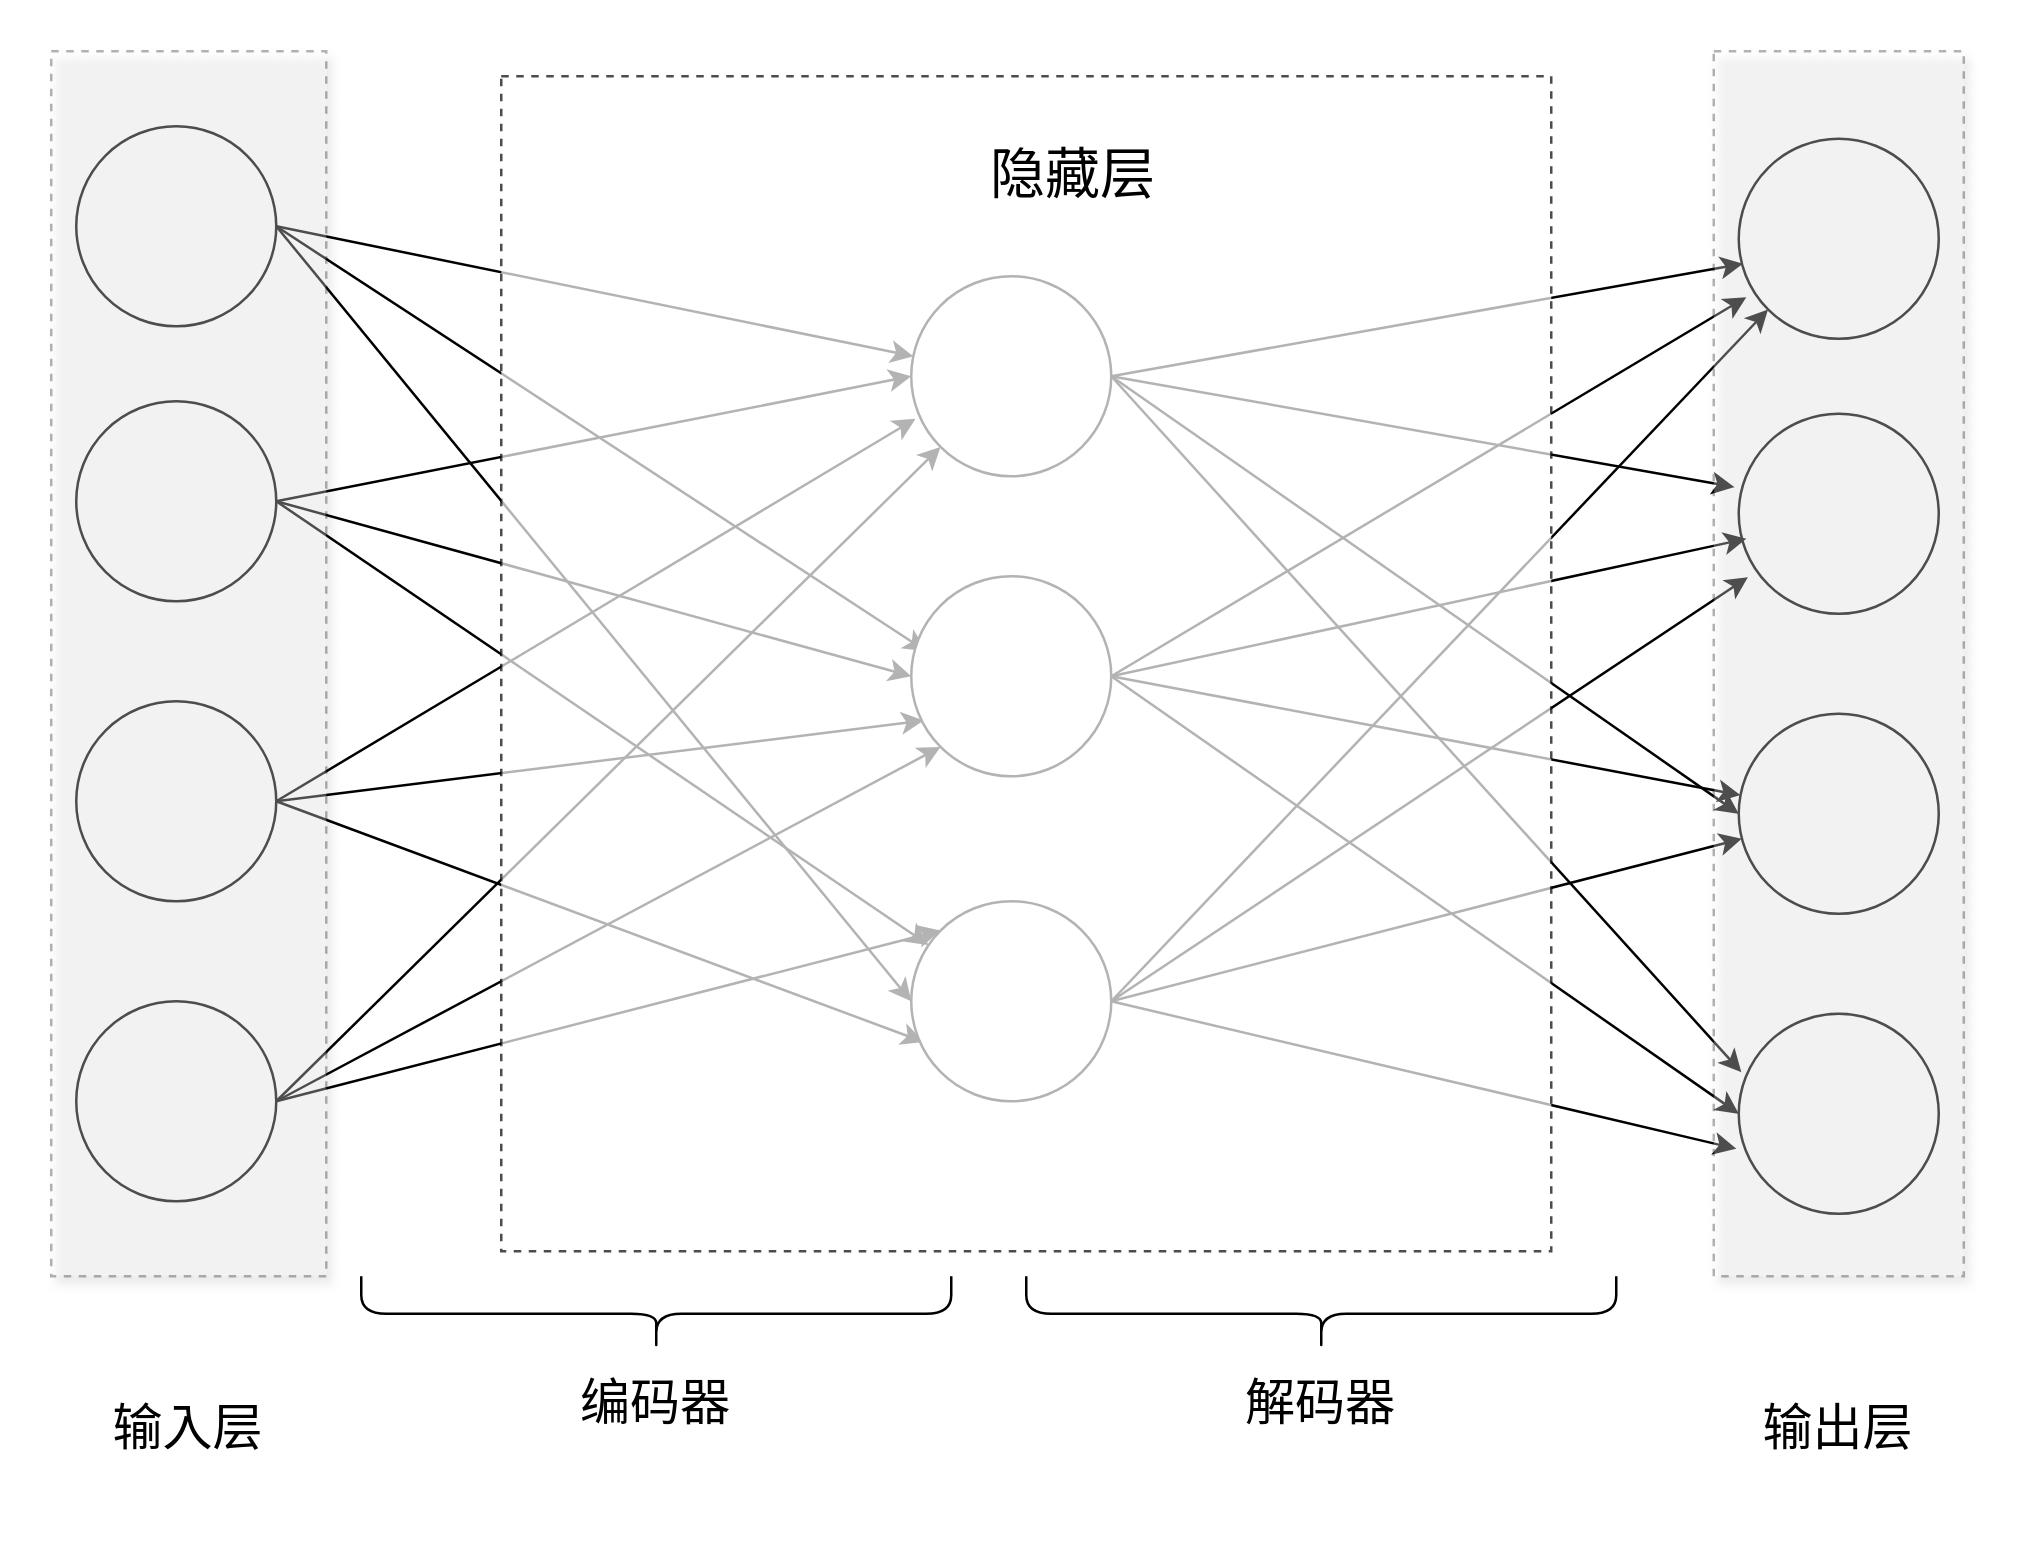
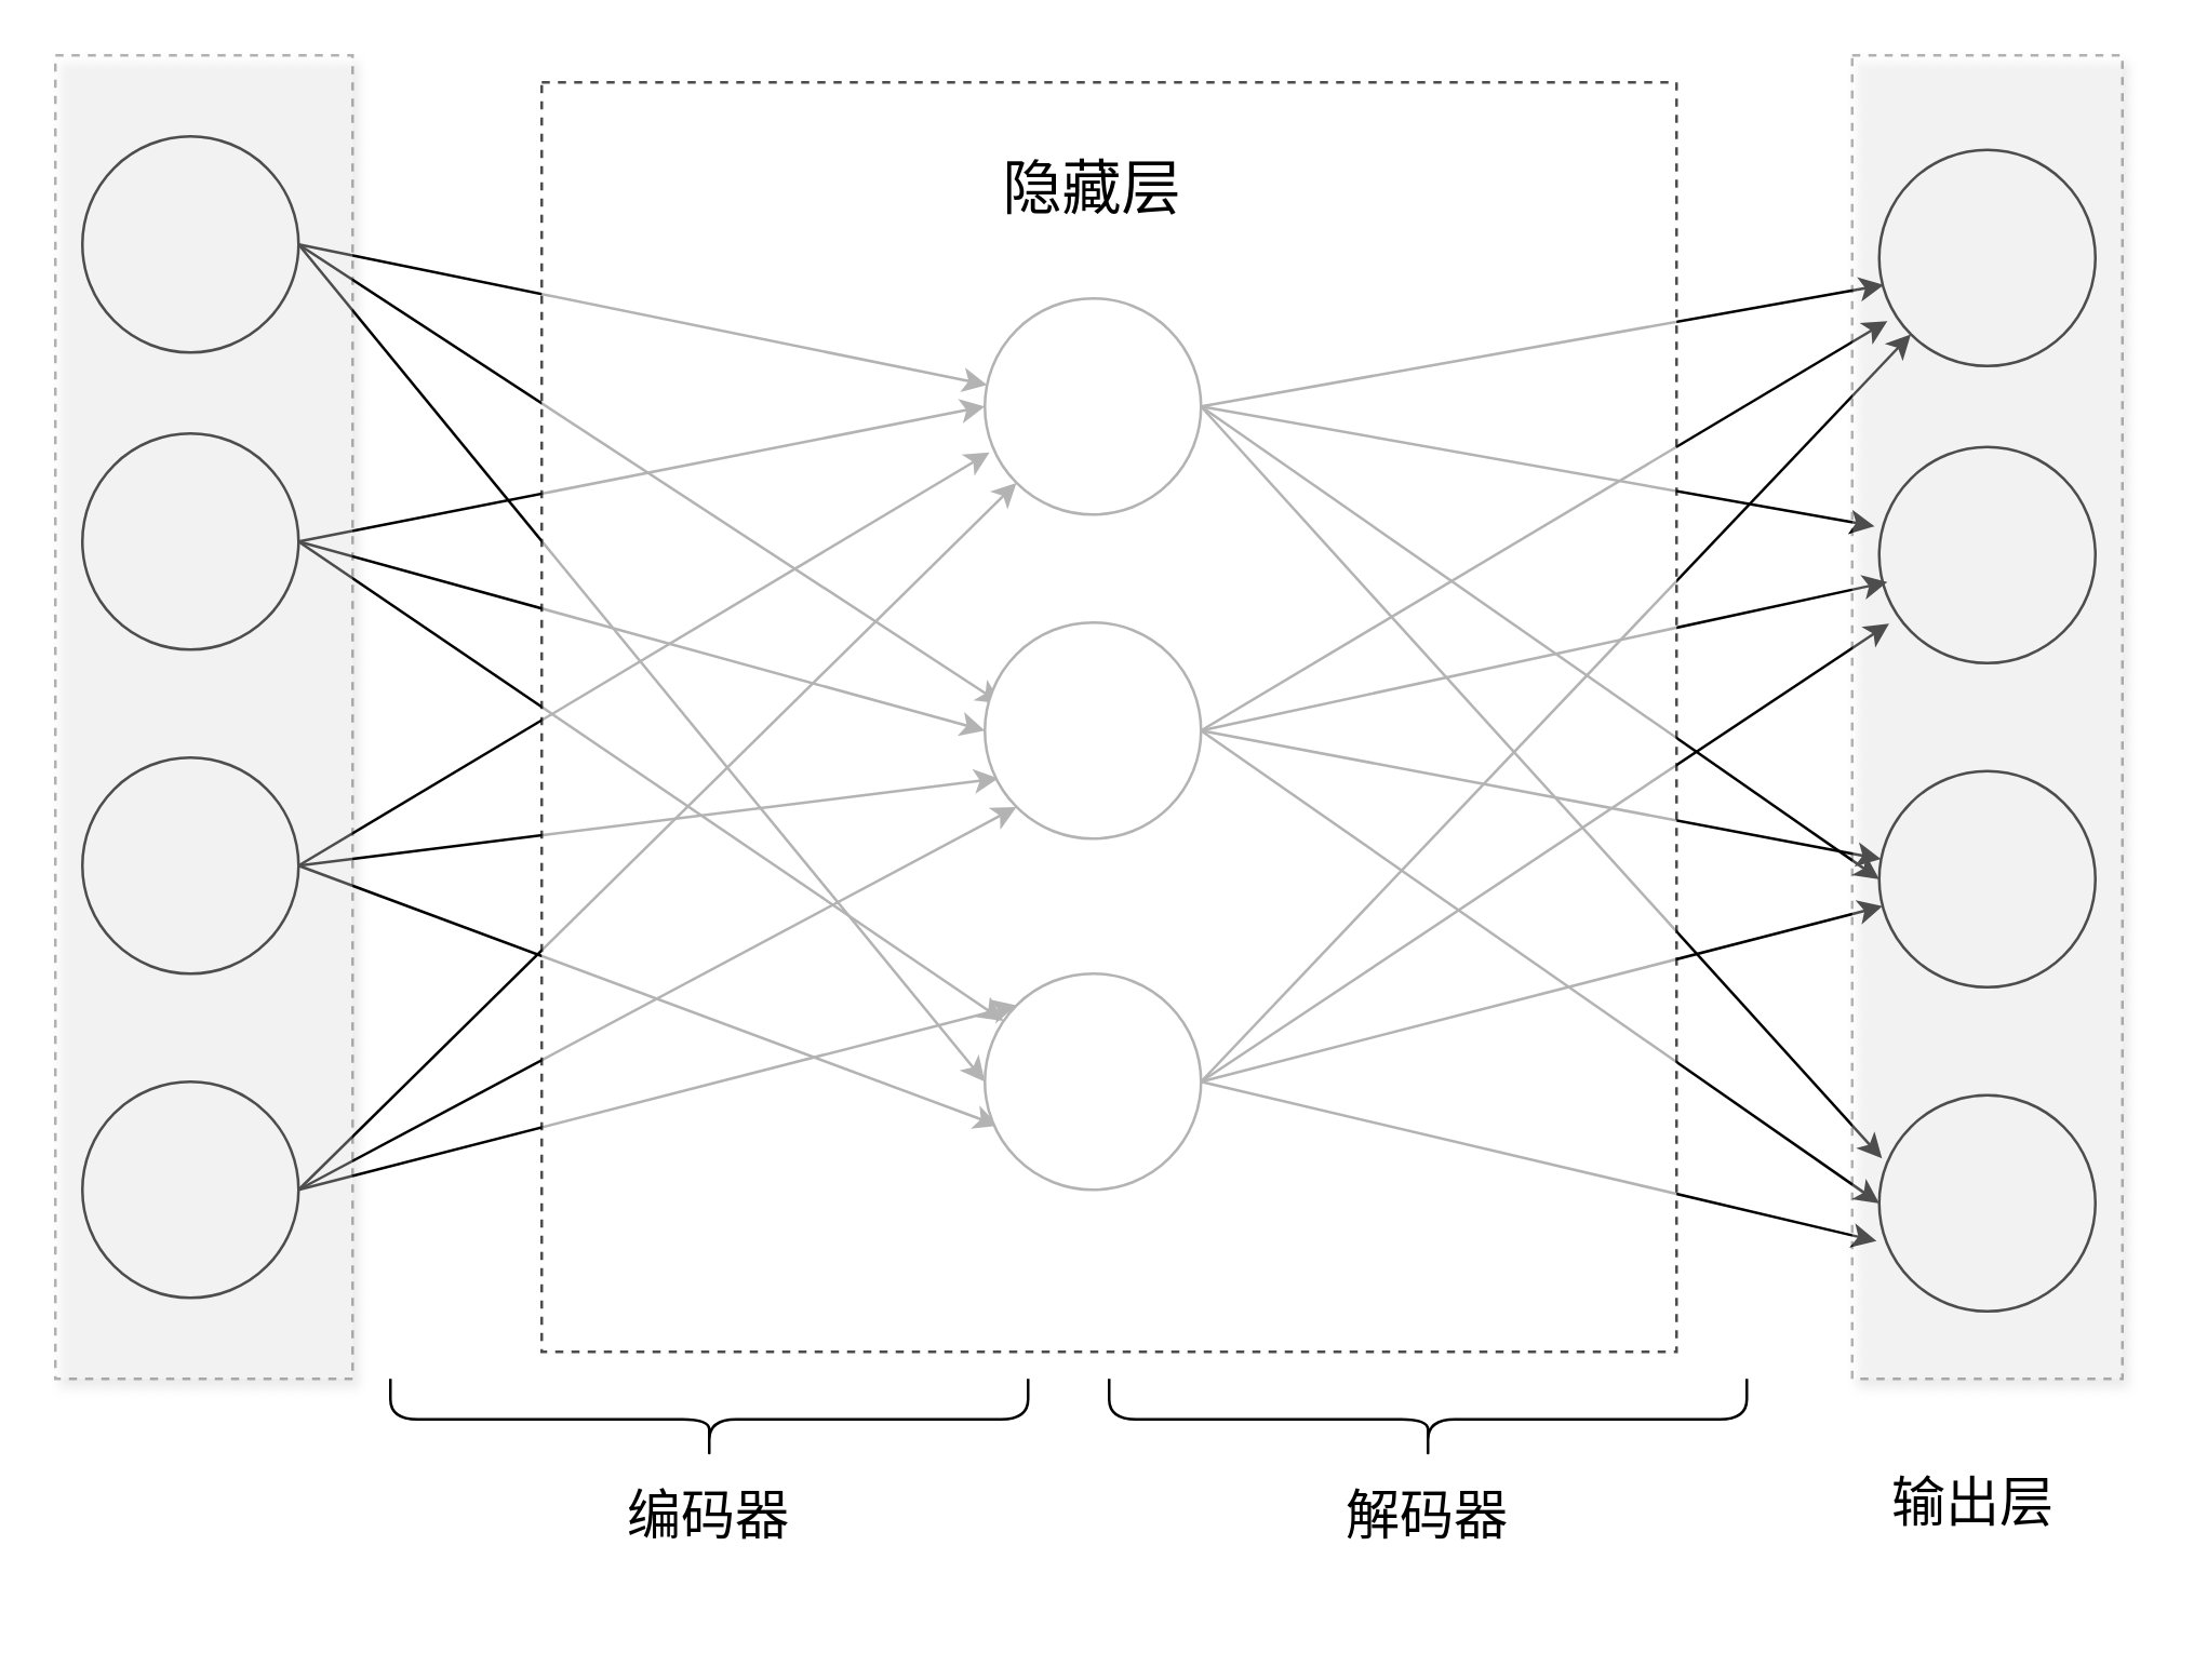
  <mxCell id="0" />
  <mxCell id="1" parent="0" />
  <mxCell id="2" style="rounded=0;orthogonalLoop=1;jettySize=auto;html=1;exitX=1;exitY=0.5;exitDx=0;exitDy=0;" edge="1" parent="1" source="5" target="26"><mxGeometry relative="1" as="geometry" /></mxCell>
  <mxCell id="3" style="edgeStyle=none;rounded=0;orthogonalLoop=1;jettySize=auto;html=1;exitX=1;exitY=0.5;exitDx=0;exitDy=0;entryX=0.075;entryY=0.375;entryDx=0;entryDy=0;entryPerimeter=0;" edge="1" parent="1" source="5" target="31"><mxGeometry relative="1" as="geometry" /></mxCell>
  <mxCell id="4" style="edgeStyle=none;rounded=0;orthogonalLoop=1;jettySize=auto;html=1;exitX=1;exitY=0.5;exitDx=0;exitDy=0;entryX=0;entryY=0.5;entryDx=0;entryDy=0;" edge="1" parent="1" source="5" target="36"><mxGeometry relative="1" as="geometry" /></mxCell>
  <mxCell id="5" value="" style="ellipse;whiteSpace=wrap;html=1;aspect=fixed;" vertex="1" parent="1"><mxGeometry x="30" y="50" width="80" height="80" as="geometry" /></mxCell>
  <mxCell id="6" style="edgeStyle=none;rounded=0;orthogonalLoop=1;jettySize=auto;html=1;exitX=1;exitY=0.5;exitDx=0;exitDy=0;entryX=0;entryY=0.5;entryDx=0;entryDy=0;" edge="1" parent="1" source="9" target="26"><mxGeometry relative="1" as="geometry" /></mxCell>
  <mxCell id="7" style="edgeStyle=none;rounded=0;orthogonalLoop=1;jettySize=auto;html=1;exitX=1;exitY=0.5;exitDx=0;exitDy=0;entryX=0;entryY=0.5;entryDx=0;entryDy=0;" edge="1" parent="1" source="9" target="31"><mxGeometry relative="1" as="geometry" /></mxCell>
  <mxCell id="8" style="edgeStyle=none;rounded=0;orthogonalLoop=1;jettySize=auto;html=1;exitX=1;exitY=0.5;exitDx=0;exitDy=0;" edge="1" parent="1" source="9" target="36"><mxGeometry relative="1" as="geometry" /></mxCell>
  <mxCell id="9" value="" style="ellipse;whiteSpace=wrap;html=1;aspect=fixed;" vertex="1" parent="1"><mxGeometry x="30" y="160" width="80" height="80" as="geometry" /></mxCell>
  <mxCell id="10" style="edgeStyle=none;rounded=0;orthogonalLoop=1;jettySize=auto;html=1;exitX=1;exitY=0.5;exitDx=0;exitDy=0;entryX=0.021;entryY=0.713;entryDx=0;entryDy=0;entryPerimeter=0;" edge="1" parent="1" source="13" target="26"><mxGeometry relative="1" as="geometry" /></mxCell>
  <mxCell id="11" style="edgeStyle=none;rounded=0;orthogonalLoop=1;jettySize=auto;html=1;exitX=1;exitY=0.5;exitDx=0;exitDy=0;entryX=0.063;entryY=0.721;entryDx=0;entryDy=0;entryPerimeter=0;" edge="1" parent="1" source="13" target="31"><mxGeometry relative="1" as="geometry" /></mxCell>
  <mxCell id="12" style="edgeStyle=none;rounded=0;orthogonalLoop=1;jettySize=auto;html=1;exitX=1;exitY=0.5;exitDx=0;exitDy=0;entryX=0.063;entryY=0.704;entryDx=0;entryDy=0;entryPerimeter=0;" edge="1" parent="1" source="13" target="36"><mxGeometry relative="1" as="geometry" /></mxCell>
  <mxCell id="13" value="" style="ellipse;whiteSpace=wrap;html=1;aspect=fixed;" vertex="1" parent="1"><mxGeometry x="30" y="280" width="80" height="80" as="geometry" /></mxCell>
  <mxCell id="14" style="edgeStyle=none;rounded=0;orthogonalLoop=1;jettySize=auto;html=1;exitX=1;exitY=0.5;exitDx=0;exitDy=0;entryX=0;entryY=1;entryDx=0;entryDy=0;" edge="1" parent="1" source="17" target="26"><mxGeometry relative="1" as="geometry" /></mxCell>
  <mxCell id="15" style="edgeStyle=none;rounded=0;orthogonalLoop=1;jettySize=auto;html=1;exitX=1;exitY=0.5;exitDx=0;exitDy=0;entryX=0;entryY=1;entryDx=0;entryDy=0;" edge="1" parent="1" source="17" target="31"><mxGeometry relative="1" as="geometry" /></mxCell>
  <mxCell id="16" style="edgeStyle=none;rounded=0;orthogonalLoop=1;jettySize=auto;html=1;exitX=1;exitY=0.5;exitDx=0;exitDy=0;entryX=0;entryY=0;entryDx=0;entryDy=0;" edge="1" parent="1" source="17" target="36"><mxGeometry relative="1" as="geometry" /></mxCell>
  <mxCell id="17" value="" style="ellipse;whiteSpace=wrap;html=1;aspect=fixed;" vertex="1" parent="1"><mxGeometry x="30" y="400" width="80" height="80" as="geometry" /></mxCell>
  <mxCell id="18" value="" style="ellipse;whiteSpace=wrap;html=1;aspect=fixed;" vertex="1" parent="1"><mxGeometry x="695" y="55" width="80" height="80" as="geometry" /></mxCell>
  <mxCell id="19" value="" style="ellipse;whiteSpace=wrap;html=1;aspect=fixed;" vertex="1" parent="1"><mxGeometry x="695" y="165" width="80" height="80" as="geometry" /></mxCell>
  <mxCell id="20" value="" style="ellipse;whiteSpace=wrap;html=1;aspect=fixed;" vertex="1" parent="1"><mxGeometry x="695" y="285" width="80" height="80" as="geometry" /></mxCell>
  <mxCell id="21" value="" style="ellipse;whiteSpace=wrap;html=1;aspect=fixed;" vertex="1" parent="1"><mxGeometry x="695" y="405" width="80" height="80" as="geometry" /></mxCell>
  <mxCell id="22" style="edgeStyle=none;rounded=0;orthogonalLoop=1;jettySize=auto;html=1;exitX=1;exitY=0.5;exitDx=0;exitDy=0;entryX=0.021;entryY=0.625;entryDx=0;entryDy=0;entryPerimeter=0;" edge="1" parent="1" source="26" target="18"><mxGeometry relative="1" as="geometry" /></mxCell>
  <mxCell id="23" style="edgeStyle=none;rounded=0;orthogonalLoop=1;jettySize=auto;html=1;exitX=1;exitY=0.5;exitDx=0;exitDy=0;entryX=-0.021;entryY=0.367;entryDx=0;entryDy=0;entryPerimeter=0;" edge="1" parent="1" source="26" target="19"><mxGeometry relative="1" as="geometry" /></mxCell>
  <mxCell id="24" style="edgeStyle=none;rounded=0;orthogonalLoop=1;jettySize=auto;html=1;exitX=1;exitY=0.5;exitDx=0;exitDy=0;entryX=0;entryY=0.5;entryDx=0;entryDy=0;" edge="1" parent="1" source="26" target="20"><mxGeometry relative="1" as="geometry" /></mxCell>
  <mxCell id="25" style="edgeStyle=none;rounded=0;orthogonalLoop=1;jettySize=auto;html=1;exitX=1;exitY=0.5;exitDx=0;exitDy=0;entryX=0.013;entryY=0.292;entryDx=0;entryDy=0;entryPerimeter=0;" edge="1" parent="1" source="26" target="21"><mxGeometry relative="1" as="geometry" /></mxCell>
  <mxCell id="26" value="" style="ellipse;whiteSpace=wrap;html=1;aspect=fixed;" vertex="1" parent="1"><mxGeometry x="364" y="110" width="80" height="80" as="geometry" /></mxCell>
  <mxCell id="27" style="edgeStyle=none;rounded=0;orthogonalLoop=1;jettySize=auto;html=1;exitX=1;exitY=0.5;exitDx=0;exitDy=0;entryX=0.038;entryY=0.792;entryDx=0;entryDy=0;entryPerimeter=0;" edge="1" parent="1" source="31" target="18"><mxGeometry relative="1" as="geometry" /></mxCell>
  <mxCell id="28" style="edgeStyle=none;rounded=0;orthogonalLoop=1;jettySize=auto;html=1;exitX=1;exitY=0.5;exitDx=0;exitDy=0;entryX=0.038;entryY=0.625;entryDx=0;entryDy=0;entryPerimeter=0;" edge="1" parent="1" source="31" target="19"><mxGeometry relative="1" as="geometry" /></mxCell>
  <mxCell id="29" style="edgeStyle=none;rounded=0;orthogonalLoop=1;jettySize=auto;html=1;exitX=1;exitY=0.5;exitDx=0;exitDy=0;" edge="1" parent="1" source="31" target="20"><mxGeometry relative="1" as="geometry" /></mxCell>
  <mxCell id="30" style="edgeStyle=none;rounded=0;orthogonalLoop=1;jettySize=auto;html=1;exitX=1;exitY=0.5;exitDx=0;exitDy=0;entryX=0;entryY=0.5;entryDx=0;entryDy=0;" edge="1" parent="1" source="31" target="21"><mxGeometry relative="1" as="geometry" /></mxCell>
  <mxCell id="31" value="" style="ellipse;whiteSpace=wrap;html=1;aspect=fixed;" vertex="1" parent="1"><mxGeometry x="364" y="230" width="80" height="80" as="geometry" /></mxCell>
  <mxCell id="32" style="edgeStyle=none;rounded=0;orthogonalLoop=1;jettySize=auto;html=1;exitX=1;exitY=0.5;exitDx=0;exitDy=0;entryX=0;entryY=1;entryDx=0;entryDy=0;" edge="1" parent="1" source="36" target="18"><mxGeometry relative="1" as="geometry" /></mxCell>
  <mxCell id="33" style="edgeStyle=none;rounded=0;orthogonalLoop=1;jettySize=auto;html=1;exitX=1;exitY=0.5;exitDx=0;exitDy=0;entryX=0.046;entryY=0.817;entryDx=0;entryDy=0;entryPerimeter=0;" edge="1" parent="1" source="36" target="19"><mxGeometry relative="1" as="geometry" /></mxCell>
  <mxCell id="34" style="edgeStyle=none;rounded=0;orthogonalLoop=1;jettySize=auto;html=1;exitX=1;exitY=0.5;exitDx=0;exitDy=0;" edge="1" parent="1" source="36" target="20"><mxGeometry relative="1" as="geometry" /></mxCell>
  <mxCell id="35" style="edgeStyle=none;rounded=0;orthogonalLoop=1;jettySize=auto;html=1;exitX=1;exitY=0.5;exitDx=0;exitDy=0;entryX=-0.012;entryY=0.675;entryDx=0;entryDy=0;entryPerimeter=0;" edge="1" parent="1" source="36" target="21"><mxGeometry relative="1" as="geometry" /></mxCell>
  <mxCell id="36" value="" style="ellipse;whiteSpace=wrap;html=1;aspect=fixed;" vertex="1" parent="1"><mxGeometry x="364" y="360" width="80" height="80" as="geometry" /></mxCell>
  <mxCell id="37" value="" style="rounded=0;whiteSpace=wrap;html=1;opacity=30;dashed=1;shadow=1;" vertex="1" parent="1"><mxGeometry x="20" y="20" width="110" height="490" as="geometry" /></mxCell>
  <mxCell id="38" value="" style="rounded=0;whiteSpace=wrap;html=1;opacity=30;shadow=1;glass=0;sketch=0;dashed=1;" vertex="1" parent="1"><mxGeometry x="685" y="20" width="100" height="490" as="geometry" /></mxCell>
  <mxCell id="39" style="edgeStyle=none;rounded=0;orthogonalLoop=1;jettySize=auto;html=1;exitX=0.5;exitY=0;exitDx=0;exitDy=0;" edge="1" parent="1" source="38" target="38"><mxGeometry relative="1" as="geometry" /></mxCell>
  <mxCell id="40" style="edgeStyle=none;rounded=0;orthogonalLoop=1;jettySize=auto;html=1;exitX=0.75;exitY=0;exitDx=0;exitDy=0;" edge="1" parent="1" source="38" target="38"><mxGeometry relative="1" as="geometry" /></mxCell>
- <mxCell id="41" value="&lt;font style=&quot;font-size: 20px;&quot;&gt;输入层&lt;/font&gt;" style="rounded=0;whiteSpace=wrap;html=1;shadow=0;glass=0;dashed=1;sketch=0;opacity=0;" vertex="1" parent="1"><mxGeometry x="20" y="540" width="110" height="60" as="geometry" /></mxCell>
- <mxCell id="42" value="&lt;span style=&quot;&quot;&gt;&lt;font style=&quot;font-size: 20px;&quot;&gt;输出层&lt;/font&gt;&lt;/span&gt;" style="rounded=0;whiteSpace=wrap;html=1;shadow=0;glass=0;dashed=1;sketch=0;opacity=0;" vertex="1" parent="1"><mxGeometry x="680" y="540" width="110" height="60" as="geometry" /></mxCell>
+ <mxCell id="42" value="&lt;span style=&quot;&quot;&gt;&lt;font style=&quot;font-size: 20px;&quot;&gt;输出层&lt;/font&gt;&lt;/span&gt;" style="rounded=0;whiteSpace=wrap;html=1;shadow=0;glass=0;dashed=1;sketch=0;opacity=0;" vertex="1" parent="1"><mxGeometry x="675" y="525" width="110" height="60" as="geometry" /></mxCell>
  <mxCell id="43" value="" style="rounded=0;whiteSpace=wrap;html=1;shadow=0;glass=0;dashed=1;sketch=0;fontSize=22;opacity=0;" vertex="1" parent="1"><mxGeometry x="340" y="260" width="120" height="60" as="geometry" /></mxCell>
  <mxCell id="44" value="" style="rounded=0;whiteSpace=wrap;html=1;shadow=0;glass=0;dashed=1;sketch=0;fontSize=22;opacity=70;" vertex="1" parent="1"><mxGeometry x="200" y="30" width="420" height="470" as="geometry" /></mxCell>
- <mxCell id="45" value="隐藏层" style="rounded=0;whiteSpace=wrap;html=1;shadow=0;glass=0;dashed=1;sketch=0;fontSize=22;opacity=0;" vertex="1" parent="1"><mxGeometry x="344" y="40" width="170" height="60" as="geometry" /></mxCell>
+ <mxCell id="45" value="隐藏层" style="rounded=0;whiteSpace=wrap;html=1;shadow=0;glass=0;dashed=1;sketch=0;fontSize=22;opacity=0;" vertex="1" parent="1"><mxGeometry x="344" y="40" width="120" height="60" as="geometry" /></mxCell>
  <mxCell id="46" value="" style="shape=curlyBracket;whiteSpace=wrap;html=1;rounded=1;flipH=1;shadow=0;glass=0;sketch=0;fontSize=22;direction=north;" vertex="1" parent="1"><mxGeometry x="144" y="510" width="236" height="30" as="geometry" /></mxCell>
  <mxCell id="47" value="" style="shape=curlyBracket;whiteSpace=wrap;html=1;rounded=1;flipH=1;shadow=0;glass=0;sketch=0;fontSize=22;direction=north;" vertex="1" parent="1"><mxGeometry x="410" y="510" width="236" height="30" as="geometry" /></mxCell>
  <mxCell id="48" value="&lt;font style=&quot;font-size: 20px;&quot;&gt;编码器&lt;/font&gt;" style="rounded=0;whiteSpace=wrap;html=1;shadow=0;glass=0;dashed=1;sketch=0;opacity=0;" vertex="1" parent="1"><mxGeometry x="207" y="530" width="110" height="60" as="geometry" /></mxCell>
  <mxCell id="49" value="&lt;pre&gt;&lt;font face=&quot;Tahoma&quot; style=&quot;font-size: 20px;&quot;&gt;解码器&lt;/font&gt;&lt;/pre&gt;" style="rounded=0;whiteSpace=wrap;html=1;shadow=0;glass=0;dashed=1;sketch=0;opacity=0;fontSize=14;" vertex="1" parent="1"><mxGeometry x="473" y="530" width="110" height="60" as="geometry" /></mxCell>
